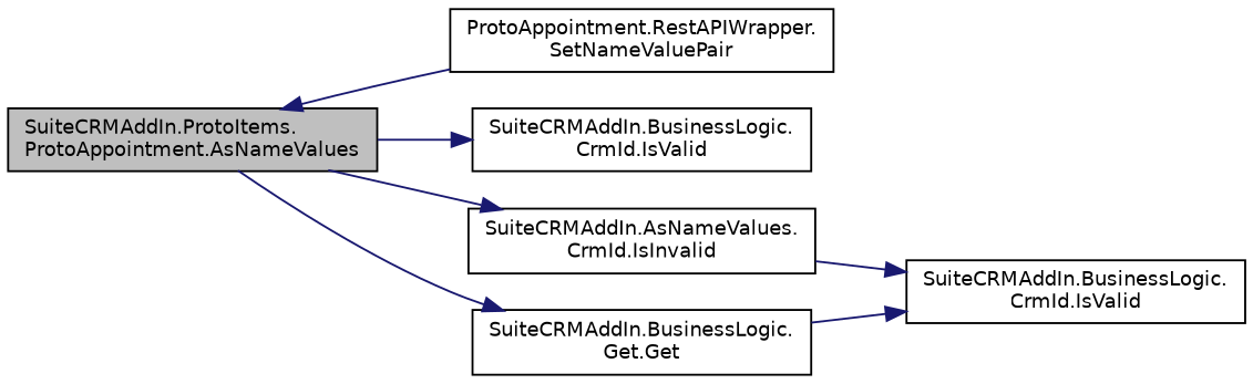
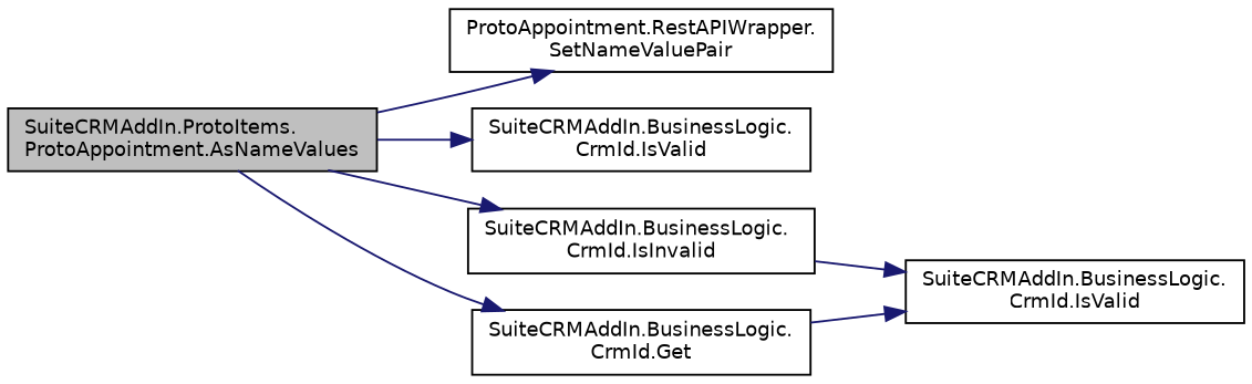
  digraph {
    rankdir=LR
    node [color=black fillcolor=white fontname=Helvetica fontsize=10 shape=record style=filled]
    edge [color=midnightblue fontname=Helvetica fontsize=10 labelfontname=Helvetica labelfontsize=10 style=solid]
    n1 [fillcolor=grey75 fontcolor=black height=0.2 label="SuiteCRMAddIn.ProtoItems.\lProtoAppointment.AsNameValues" width=0.4]
    n2 [height=0.2 label="ProtoAppointment.RestAPIWrapper.\lSetNameValuePair" width=0.4]
    n3 [height=0.2 label="SuiteCRMAddIn.BusinessLogic.\lCrmId.IsValid" width=0.4]
-   n4 [height=0.2 label="SuiteCRMAddIn.AsNameValues.\lCrmId.IsInvalid" width=0.4]
-   n5 [height=0.2 label="SuiteCRMAddIn.BusinessLogic.\lGet.Get" width=0.4]
+   n4 [height=0.2 label="SuiteCRMAddIn.BusinessLogic.\lCrmId.IsInvalid" width=0.4]
+   n5 [height=0.2 label="SuiteCRMAddIn.BusinessLogic.\lCrmId.Get" width=0.4]
    n6 [height=0.2 label="SuiteCRMAddIn.BusinessLogic.\lCrmId.IsValid" width=0.4]
-   n2 -> n1
+   n1 -> n2
    n1 -> n3
    n1 -> n4
    n1 -> n5
    n4 -> n6
    n5 -> n6
  }
